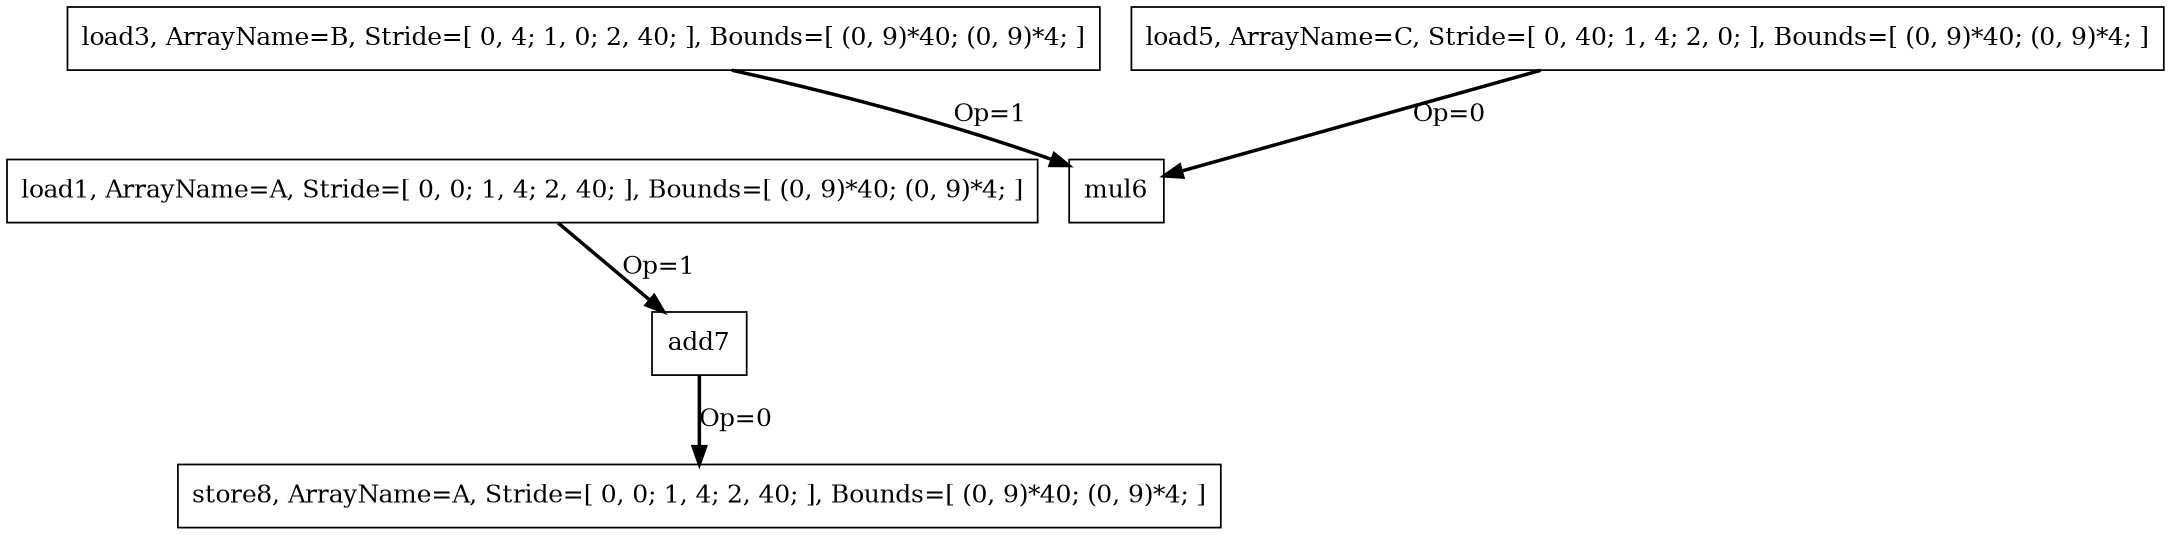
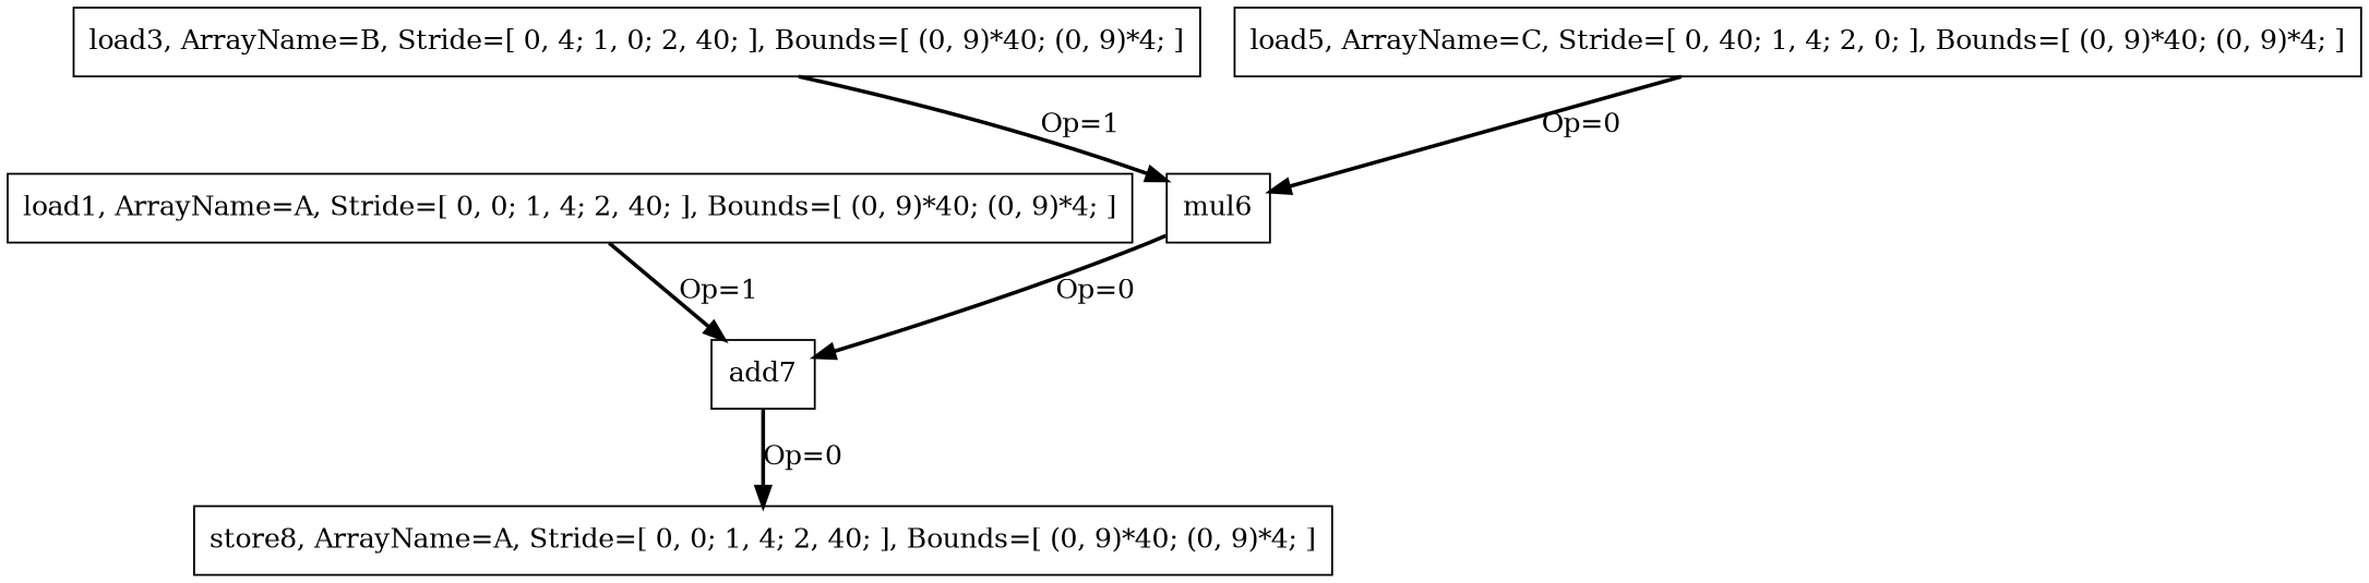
  digraph {
    node [color=black shape=box]
    edge [color=black style=bold]
    n1 [label="load1, ArrayName=A, Stride=[ 0, 0; 1, 4; 2, 40; ], Bounds=[ (0, 9)*40; (0, 9)*4; ]"]
    n2 [label=add7]
    n3 [label="load3, ArrayName=B, Stride=[ 0, 4; 1, 0; 2, 40; ], Bounds=[ (0, 9)*40; (0, 9)*4; ]"]
    n4 [label=mul6]
    n5 [label="load5, ArrayName=C, Stride=[ 0, 40; 1, 4; 2, 0; ], Bounds=[ (0, 9)*40; (0, 9)*4; ]"]
    n6 [label="store8, ArrayName=A, Stride=[ 0, 0; 1, 4; 2, 40; ], Bounds=[ (0, 9)*40; (0, 9)*4; ]"]
    n1 -> n2 [label="Op=1"]
    n2 -> n6 [label="Op=0"]
    n3 -> n4 [label="Op=1"]
+   n4 -> n2 [label="Op=0"]
    n5 -> n4 [label="Op=0"]
  }
